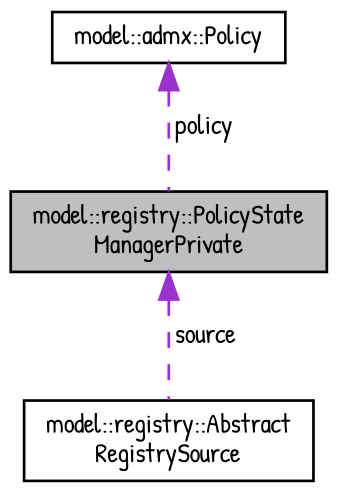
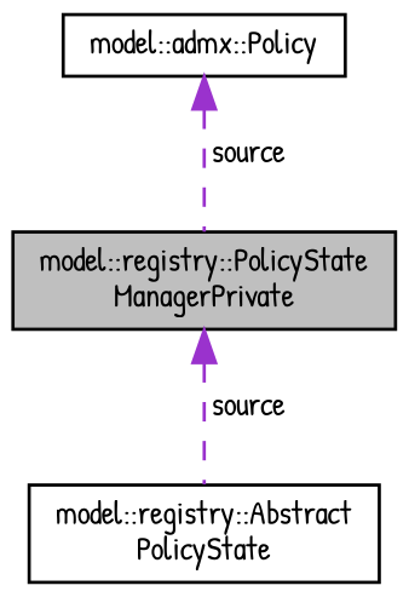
  digraph {
    fontname="Patrick Hand"
    node [color=black fillcolor=white fontname="Patrick Hand" fontsize=10 shape=record style=filled]
    edge [color=darkorchid3 dir=back fontname="Patrick Hand" fontsize=10 labelfontname=Helvetica labelfontsize=10 style=dashed]
    n1 [fillcolor=grey75 fontcolor=black height=0.2 label="model::registry::PolicyState\lManagerPrivate" width=0.4]
-   n2 [height=0.2 label="model::registry::Abstract\lRegistrySource" width=0.4]
+   n2 [height=0.2 label="model::registry::Abstract\lPolicyState" width=0.4]
    n3 [height=0.2 label="model::admx::Policy" width=0.4]
    n1 -> n2 [label=" source"]
-   n3 -> n1 [label=" policy"]
+   n3 -> n1 [label=" source"]
  }
